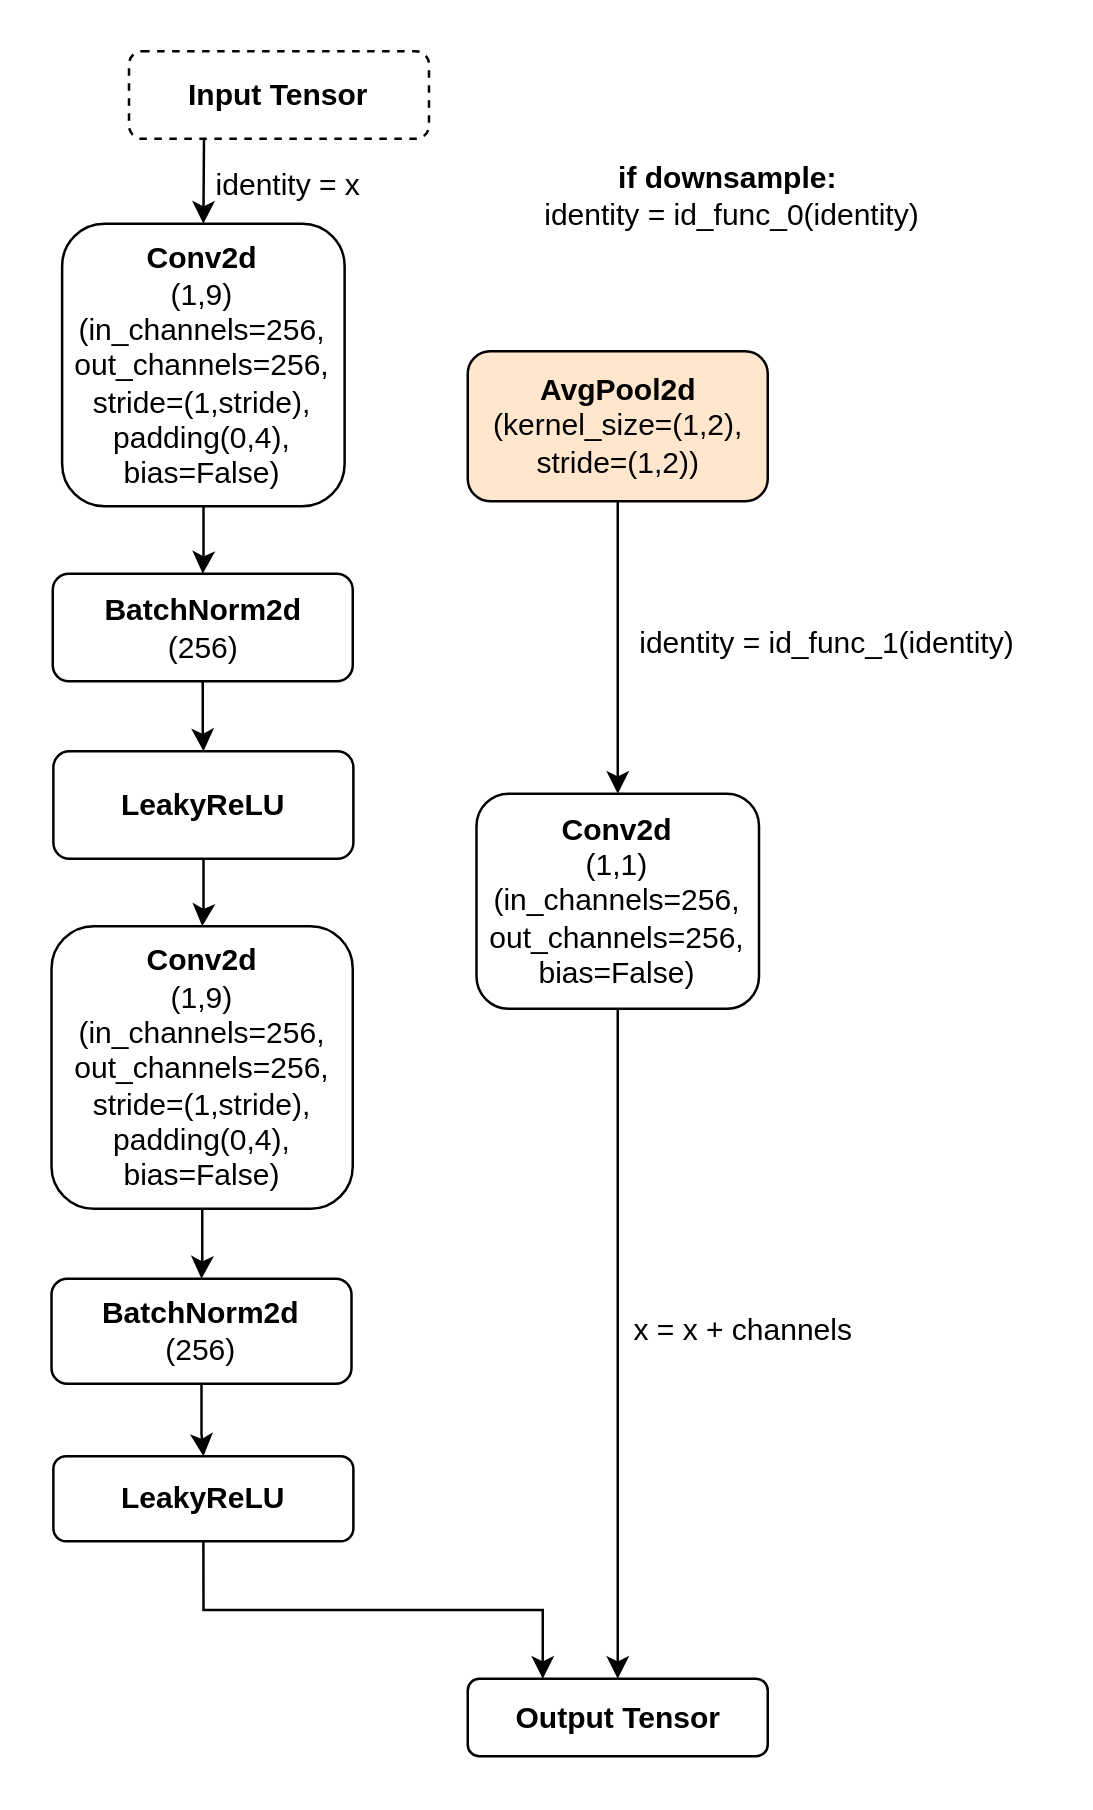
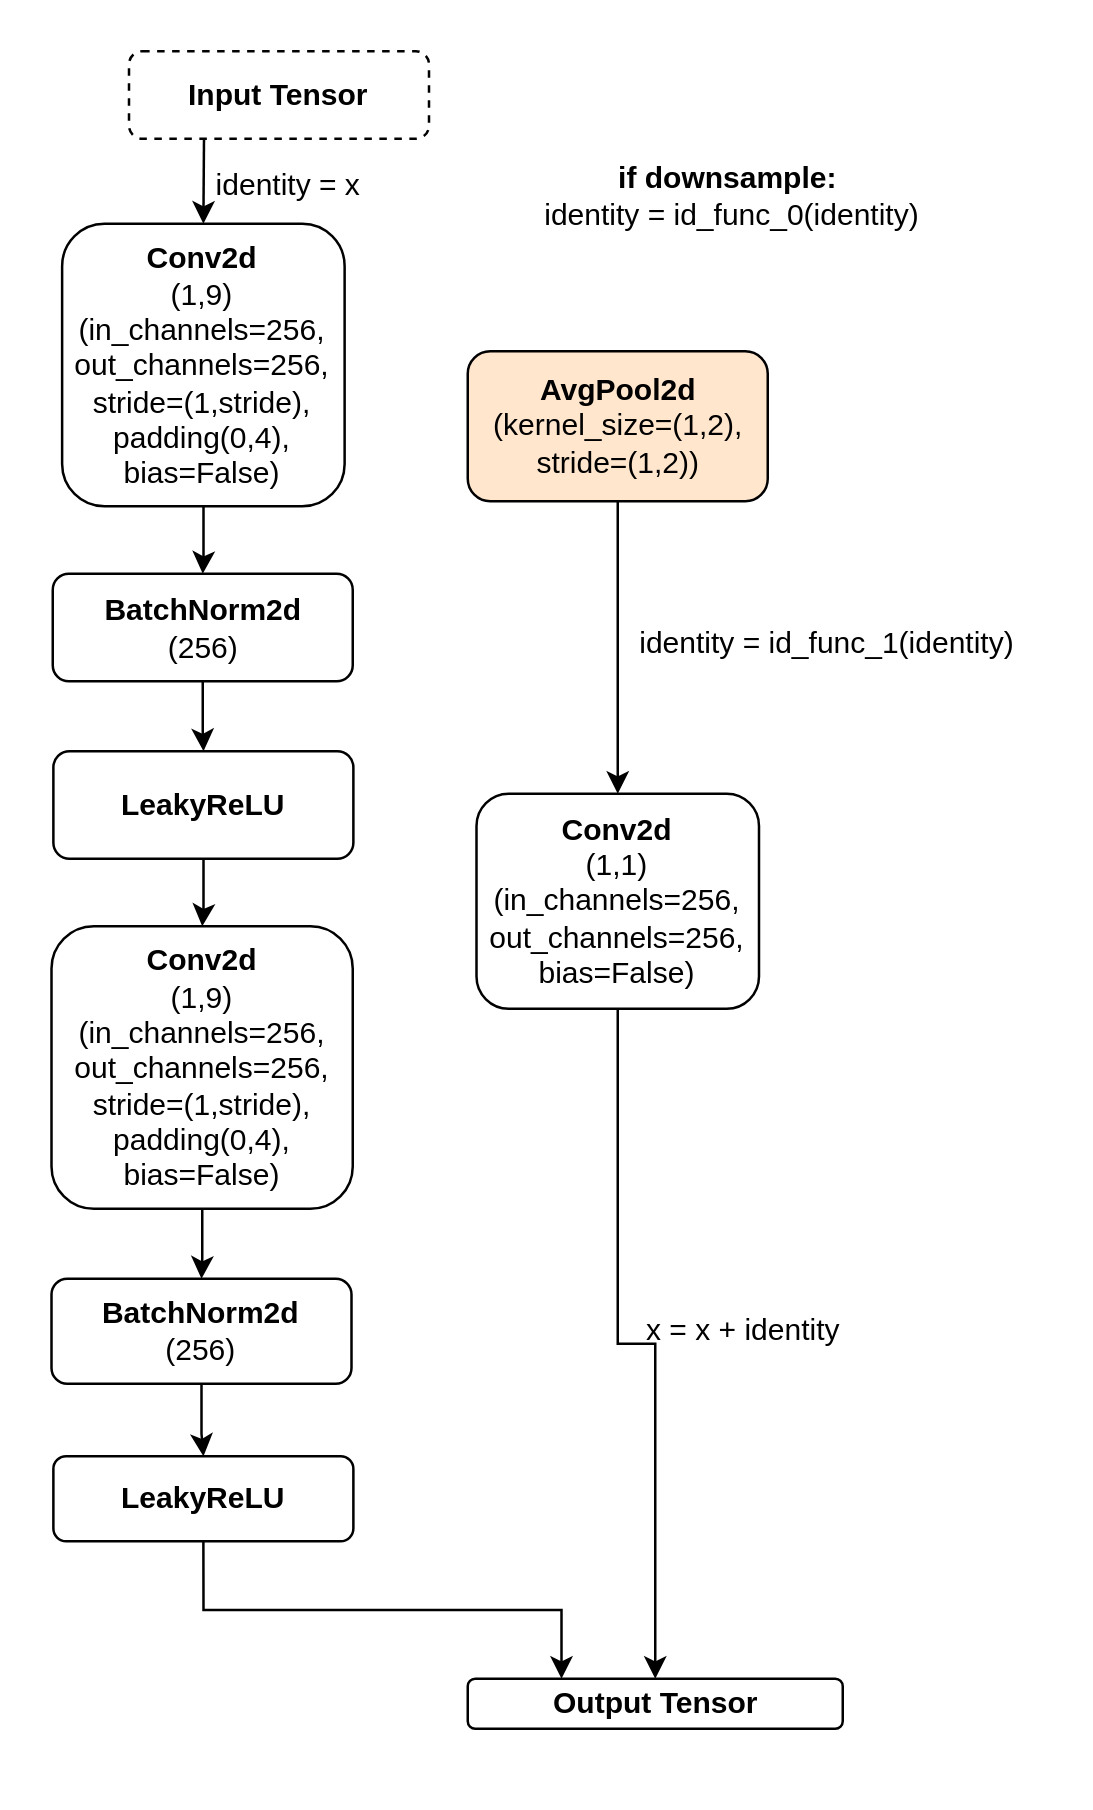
  <mxCell id="0" />
  <mxCell id="1" parent="0" />
  <mxCell id="2" value="&lt;b&gt;Input Tensor&lt;/b&gt;" style="rounded=1;whiteSpace=wrap;html=1;dashed=1;" vertex="1" parent="1"><mxGeometry x="51" y="20" width="120" height="35" as="geometry" /></mxCell>
  <mxCell id="3" value="" style="edgeStyle=orthogonalEdgeStyle;rounded=0;orthogonalLoop=1;jettySize=auto;html=1;" edge="1" parent="1" source="4" target="6"><mxGeometry relative="1" as="geometry" /></mxCell>
  <mxCell id="4" value="&lt;b&gt;Conv2d&lt;/b&gt;&lt;div&gt;(1,9)&lt;/div&gt;&lt;div&gt;(in_channels=256,&lt;/div&gt;&lt;div&gt;out_channels=256,&lt;/div&gt;&lt;div&gt;stride=(1,stride),&lt;/div&gt;&lt;div&gt;padding(0,4),&lt;/div&gt;&lt;div&gt;bias=False)&lt;/div&gt;" style="rounded=1;whiteSpace=wrap;html=1;" vertex="1" parent="1"><mxGeometry x="24.25" y="89" width="113" height="113" as="geometry" /></mxCell>
  <mxCell id="5" value="" style="edgeStyle=orthogonalEdgeStyle;rounded=0;orthogonalLoop=1;jettySize=auto;html=1;" edge="1" parent="1" source="6" target="8"><mxGeometry relative="1" as="geometry" /></mxCell>
  <mxCell id="6" value="&lt;b&gt;BatchNorm2d&lt;/b&gt;&lt;div&gt;(256)&lt;/div&gt;" style="whiteSpace=wrap;html=1;rounded=1;" vertex="1" parent="1"><mxGeometry x="20.5" y="229" width="120" height="43" as="geometry" /></mxCell>
  <mxCell id="7" value="" style="edgeStyle=orthogonalEdgeStyle;rounded=0;orthogonalLoop=1;jettySize=auto;html=1;" edge="1" parent="1" source="8" target="10"><mxGeometry relative="1" as="geometry" /></mxCell>
  <mxCell id="8" value="&lt;b&gt;LeakyReLU&lt;/b&gt;" style="whiteSpace=wrap;html=1;rounded=1;" vertex="1" parent="1"><mxGeometry x="20.75" y="300" width="120" height="43" as="geometry" /></mxCell>
  <mxCell id="9" value="" style="edgeStyle=orthogonalEdgeStyle;rounded=0;orthogonalLoop=1;jettySize=auto;html=1;" edge="1" parent="1" source="10" target="12"><mxGeometry relative="1" as="geometry" /></mxCell>
  <mxCell id="10" value="&lt;b&gt;Conv2d&lt;/b&gt;&lt;div&gt;(1,9)&lt;/div&gt;&lt;div&gt;(in_channels=256,&lt;/div&gt;&lt;div&gt;out_channels=256,&lt;/div&gt;&lt;div&gt;stride=(1,stride),&lt;/div&gt;&lt;div&gt;padding(0,4),&lt;/div&gt;&lt;div&gt;bias=False)&lt;/div&gt;" style="whiteSpace=wrap;html=1;rounded=1;" vertex="1" parent="1"><mxGeometry x="20" y="370" width="120.5" height="113" as="geometry" /></mxCell>
  <mxCell id="11" value="" style="edgeStyle=orthogonalEdgeStyle;rounded=0;orthogonalLoop=1;jettySize=auto;html=1;" edge="1" parent="1" source="12" target="14"><mxGeometry relative="1" as="geometry" /></mxCell>
  <mxCell id="12" value="&lt;b&gt;BatchNorm2d&lt;/b&gt;&lt;div&gt;(256)&lt;/div&gt;" style="whiteSpace=wrap;html=1;rounded=1;" vertex="1" parent="1"><mxGeometry x="20" y="511" width="120" height="42" as="geometry" /></mxCell>
  <mxCell id="13" style="edgeStyle=orthogonalEdgeStyle;rounded=0;orthogonalLoop=1;jettySize=auto;html=1;exitX=0.5;exitY=1;exitDx=0;exitDy=0;entryX=0.25;entryY=0;entryDx=0;entryDy=0;" edge="1" parent="1" source="14" target="15"><mxGeometry relative="1" as="geometry" /></mxCell>
  <mxCell id="14" value="&lt;b&gt;LeakyReLU&lt;/b&gt;" style="whiteSpace=wrap;html=1;rounded=1;" vertex="1" parent="1"><mxGeometry x="20.75" y="582" width="120" height="34" as="geometry" /></mxCell>
- <mxCell id="15" value="&lt;b&gt;Output Tensor&lt;/b&gt;" style="rounded=1;whiteSpace=wrap;html=1;" vertex="1" parent="1"><mxGeometry x="186.5" y="671" width="120" height="31" as="geometry" /></mxCell>
+ <mxCell id="15" value="&lt;b&gt;Output Tensor&lt;/b&gt;" style="rounded=1;whiteSpace=wrap;html=1;" vertex="1" parent="1"><mxGeometry x="186.5" y="671" width="150" height="20" as="geometry" /></mxCell>
  <mxCell id="16" value="&lt;b&gt;AvgPool2d&lt;/b&gt;&lt;div&gt;(kernel_size=(1,2),&lt;/div&gt;&lt;div&gt;stride=(1,2))&lt;/div&gt;" style="rounded=1;whiteSpace=wrap;html=1;fillColor=#ffe6cc;" vertex="1" parent="1"><mxGeometry x="186.5" y="140" width="120" height="60" as="geometry" /></mxCell>
  <mxCell id="17" style="edgeStyle=orthogonalEdgeStyle;rounded=0;orthogonalLoop=1;jettySize=auto;html=1;" edge="1" parent="1" source="18" target="15"><mxGeometry relative="1" as="geometry" /></mxCell>
  <mxCell id="18" value="&lt;b&gt;Conv2d&lt;/b&gt;&lt;div&gt;(1,1)&lt;/div&gt;&lt;div&gt;(in_channels=256,&lt;/div&gt;&lt;div&gt;out_channels=256,&lt;/div&gt;&lt;div&gt;bias=False)&lt;/div&gt;" style="rounded=1;whiteSpace=wrap;html=1;" vertex="1" parent="1"><mxGeometry x="190" y="317" width="113" height="86" as="geometry" /></mxCell>
  <mxCell id="19" value="identity = x" style="text;html=1;align=center;verticalAlign=middle;whiteSpace=wrap;rounded=0;" vertex="1" parent="1"><mxGeometry x="85" y="59" width="60" height="30" as="geometry" /></mxCell>
  <mxCell id="20" value="" style="endArrow=classic;html=1;rounded=0;entryX=0.5;entryY=0;entryDx=0;entryDy=0;exitX=0.25;exitY=1;exitDx=0;exitDy=0;" edge="1" parent="1" source="2" target="4"><mxGeometry width="50" height="50" relative="1" as="geometry"><mxPoint x="7" y="101" as="sourcePoint" /><mxPoint x="57" y="51" as="targetPoint" /></mxGeometry></mxCell>
  <mxCell id="21" value="&lt;b&gt;if downsample:&amp;nbsp;&lt;/b&gt;&lt;div&gt;identity = id_func_0(identity)&lt;/div&gt;" style="text;html=1;align=center;verticalAlign=middle;whiteSpace=wrap;rounded=0;" vertex="1" parent="1"><mxGeometry x="208" y="63" width="169" height="30" as="geometry" /></mxCell>
  <mxCell id="22" value="" style="endArrow=classic;html=1;rounded=0;exitX=0.5;exitY=1;exitDx=0;exitDy=0;entryX=0.5;entryY=0;entryDx=0;entryDy=0;" edge="1" parent="1" source="16" target="18"><mxGeometry width="50" height="50" relative="1" as="geometry"><mxPoint x="256.5" y="287" as="sourcePoint" /><mxPoint x="306.5" y="237" as="targetPoint" /></mxGeometry></mxCell>
  <mxCell id="23" value="&lt;div&gt;identity = id_func_1(identity)&lt;/div&gt;" style="text;html=1;align=center;verticalAlign=middle;whiteSpace=wrap;rounded=0;" vertex="1" parent="1"><mxGeometry x="246" y="242" width="169" height="30" as="geometry" /></mxCell>
- <mxCell id="24" value="&lt;div&gt;x = x + channels&lt;/div&gt;" style="text;html=1;align=center;verticalAlign=middle;whiteSpace=wrap;rounded=0;" vertex="1" parent="1"><mxGeometry x="251" y="517" width="92" height="30" as="geometry" /></mxCell>
+ <mxCell id="24" value="&lt;div&gt;x = x + identity&lt;/div&gt;" style="text;html=1;align=center;verticalAlign=middle;whiteSpace=wrap;rounded=0;" vertex="1" parent="1"><mxGeometry x="251" y="517" width="92" height="30" as="geometry" /></mxCell>
